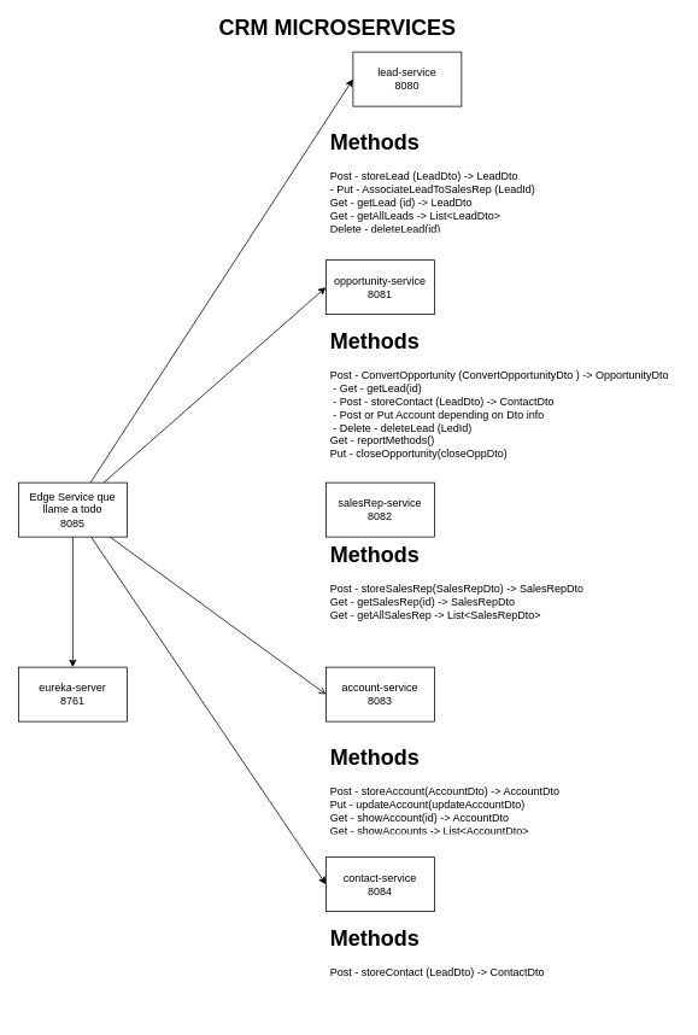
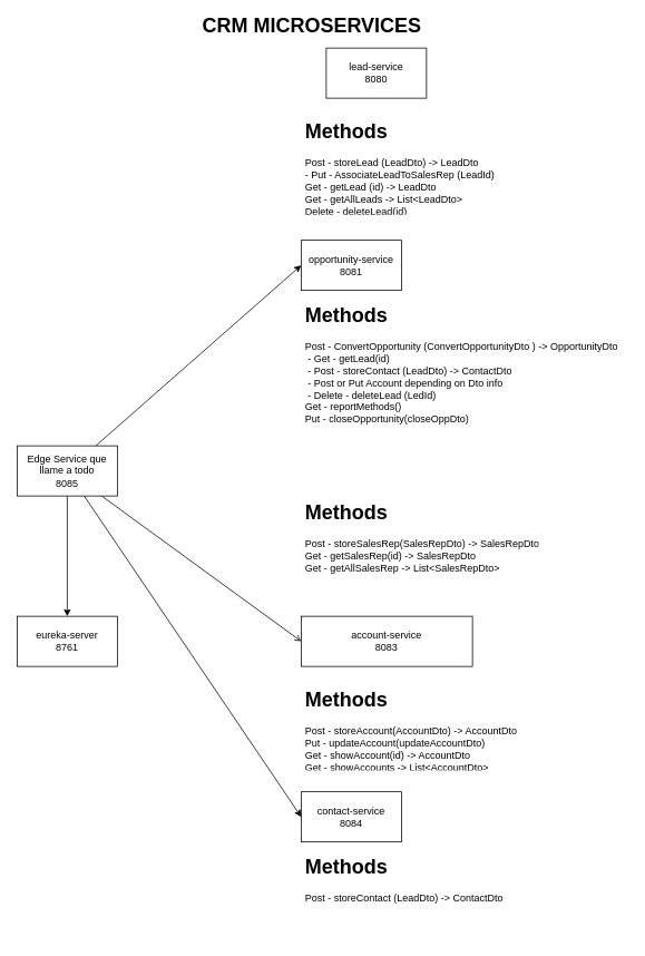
  <mxCell id="0" />
  <mxCell id="1" parent="0" />
  <mxCell id="2" value="&lt;h1&gt;CRM MICROSERVICES&lt;/h1&gt;&lt;div&gt;&lt;br&gt;&lt;/div&gt;" style="text;html=1;strokeColor=none;fillColor=none;align=center;verticalAlign=middle;whiteSpace=wrap;rounded=0;" vertex="1" parent="1"><mxGeometry x="140" y="20" width="466" height="20" as="geometry" /></mxCell>
- <mxCell id="3" style="edgeStyle=none;rounded=0;orthogonalLoop=1;jettySize=auto;html=1;entryX=0;entryY=0.5;entryDx=0;entryDy=0;startArrow=none;startFill=0;endArrow=classic;endFill=1;" edge="1" parent="1" source="8" target="9"><mxGeometry relative="1" as="geometry" /></mxCell>
  <mxCell id="4" style="edgeStyle=none;rounded=0;orthogonalLoop=1;jettySize=auto;html=1;entryX=0;entryY=0.5;entryDx=0;entryDy=0;startArrow=none;startFill=0;endArrow=classic;endFill=1;" edge="1" parent="1" source="8" target="10"><mxGeometry relative="1" as="geometry" /></mxCell>
  <mxCell id="5" style="edgeStyle=none;rounded=0;orthogonalLoop=1;jettySize=auto;html=1;startArrow=none;startFill=0;endArrow=classic;endFill=1;" edge="1" parent="1" source="8" target="19"><mxGeometry relative="1" as="geometry"><mxPoint x="200" y="580" as="targetPoint" /></mxGeometry></mxCell>
  <mxCell id="6" style="edgeStyle=none;rounded=0;orthogonalLoop=1;jettySize=auto;html=1;entryX=0;entryY=0.5;entryDx=0;entryDy=0;startArrow=none;startFill=0;endArrow=open;endFill=1;" edge="1" parent="1" source="8" target="13"><mxGeometry relative="1" as="geometry" /></mxCell>
  <mxCell id="7" style="edgeStyle=none;rounded=0;orthogonalLoop=1;jettySize=auto;html=1;entryX=0;entryY=0.5;entryDx=0;entryDy=0;startArrow=none;startFill=0;endArrow=classic;endFill=1;" edge="1" parent="1" source="8" target="12"><mxGeometry relative="1" as="geometry" /></mxCell>
  <mxCell id="8" value="Edge Service que llame a todo&lt;br&gt;8085" style="rounded=0;whiteSpace=wrap;html=1;" vertex="1" parent="1"><mxGeometry x="20" y="526" width="120" height="60" as="geometry" /></mxCell>
  <mxCell id="9" value="lead-service&lt;br&gt;8080" style="rounded=0;whiteSpace=wrap;html=1;" vertex="1" parent="1"><mxGeometry x="390" y="50" width="120" height="60" as="geometry" /></mxCell>
  <mxCell id="10" value="opportunity-service&lt;br&gt;8081" style="rounded=0;whiteSpace=wrap;html=1;" vertex="1" parent="1"><mxGeometry x="360" y="280" width="120" height="60" as="geometry" /></mxCell>
- <mxCell id="11" value="salesRep-service&lt;br&gt;8082" style="rounded=0;whiteSpace=wrap;html=1;" vertex="1" parent="1"><mxGeometry x="360" y="526" width="120" height="60" as="geometry" /></mxCell>
  <mxCell id="12" value="contact-service&lt;br&gt;8084" style="rounded=0;whiteSpace=wrap;html=1;" vertex="1" parent="1"><mxGeometry x="360" y="940" width="120" height="60" as="geometry" /></mxCell>
- <mxCell id="13" value="account-service&lt;br&gt;8083" style="rounded=0;whiteSpace=wrap;html=1;" vertex="1" parent="1"><mxGeometry x="360" y="730" width="120" height="60" as="geometry" /></mxCell>
+ <mxCell id="13" value="account-service&lt;br&gt;8083" style="rounded=0;whiteSpace=wrap;html=1;" vertex="1" parent="1"><mxGeometry x="360" y="730" width="205" height="60" as="geometry" /></mxCell>
  <mxCell id="14" value="&lt;h1&gt;Methods&lt;/h1&gt;&lt;div&gt;Post - storeLead (LeadDto) -&amp;gt; LeadDto&lt;/div&gt;&lt;div&gt;- Put - AssociateLeadToSalesRep (LeadId)&lt;/div&gt;&lt;div&gt;Get - getLead (id) -&amp;gt; LeadDto&lt;/div&gt;&lt;div&gt;Get - getAllLeads -&amp;gt; List&amp;lt;LeadDto&amp;gt;&lt;/div&gt;&lt;div&gt;Delete - deleteLead(id)&lt;/div&gt;" style="text;html=1;strokeColor=none;fillColor=none;spacing=5;spacingTop=-20;whiteSpace=wrap;overflow=hidden;rounded=0;" vertex="1" parent="1"><mxGeometry x="360" y="130" width="250" height="120" as="geometry" /></mxCell>
  <mxCell id="15" value="&lt;h1&gt;Methods&lt;/h1&gt;&lt;div&gt;Post - ConvertOpportunity (ConvertOpportunityDto&amp;nbsp;) -&amp;gt; OpportunityDto&lt;/div&gt;&lt;div&gt;&amp;nbsp;- Get - getLead(id)&lt;/div&gt;&lt;div&gt;&amp;nbsp;- Post - storeContact (LeadDto) -&amp;gt; ContactDto&lt;/div&gt;&lt;div&gt;&amp;nbsp;- Post or Put Account depending on Dto info&lt;/div&gt;&lt;div&gt;&amp;nbsp;- Delete - deleteLead (LedId)&lt;/div&gt;&lt;div&gt;Get - reportMethods()&lt;/div&gt;&lt;div&gt;Put - closeOpportunity(closeOppDto)&amp;nbsp;&lt;/div&gt;&lt;div&gt;&lt;br&gt;&lt;/div&gt;&lt;div&gt;&lt;br&gt;&lt;/div&gt;" style="text;html=1;strokeColor=none;fillColor=none;spacing=5;spacingTop=-20;whiteSpace=wrap;overflow=hidden;rounded=0;" vertex="1" parent="1"><mxGeometry x="360" y="350" width="390" height="160" as="geometry" /></mxCell>
  <mxCell id="16" value="&lt;h1&gt;Methods&lt;/h1&gt;&lt;div&gt;Post - storeSalesRep(SalesRepDto) -&amp;gt; SalesRepDto&lt;/div&gt;&lt;div&gt;Get - getSalesRep(id) -&amp;gt; SalesRepDto&lt;/div&gt;&lt;div&gt;Get - getAllSalesRep -&amp;gt; List&amp;lt;SalesRepDto&amp;gt;&lt;/div&gt;&lt;div&gt;&lt;br&gt;&lt;/div&gt;&lt;div&gt;&lt;br&gt;&lt;/div&gt;&lt;div&gt;&lt;br&gt;&lt;/div&gt;" style="text;html=1;strokeColor=none;fillColor=none;spacing=5;spacingTop=-20;whiteSpace=wrap;overflow=hidden;rounded=0;" vertex="1" parent="1"><mxGeometry x="360" y="586" width="330" height="105" as="geometry" /></mxCell>
  <mxCell id="17" value="&lt;h1&gt;Methods&lt;/h1&gt;&lt;div&gt;Post - storeAccount(AccountDto) -&amp;gt; AccountDto&lt;/div&gt;&lt;div&gt;Put - updateAccount(updateAccountDto)&lt;/div&gt;&lt;div&gt;Get - showAccount(id) -&amp;gt; AccountDto&lt;/div&gt;&lt;div&gt;Get - showAccounts -&amp;gt; List&amp;lt;AccountDto&amp;gt;&lt;/div&gt;&lt;div&gt;&lt;br&gt;&lt;/div&gt;&lt;div&gt;&lt;br&gt;&lt;/div&gt;" style="text;html=1;strokeColor=none;fillColor=none;spacing=5;spacingTop=-20;whiteSpace=wrap;overflow=hidden;rounded=0;" vertex="1" parent="1"><mxGeometry x="360" y="810" width="330" height="105" as="geometry" /></mxCell>
  <mxCell id="18" value="&lt;h1&gt;Methods&lt;/h1&gt;&lt;div&gt;Post - storeContact (LeadDto) -&amp;gt; ContactDto&lt;/div&gt;&lt;div&gt;&lt;br&gt;&lt;/div&gt;&lt;div&gt;&lt;br&gt;&lt;/div&gt;" style="text;html=1;strokeColor=none;fillColor=none;spacing=5;spacingTop=-20;whiteSpace=wrap;overflow=hidden;rounded=0;" vertex="1" parent="1"><mxGeometry x="360" y="1010" width="330" height="105" as="geometry" /></mxCell>
  <mxCell id="19" value="eureka-server&lt;br&gt;8761" style="rounded=0;whiteSpace=wrap;html=1;" vertex="1" parent="1"><mxGeometry x="20" y="730" width="120" height="60" as="geometry" /></mxCell>
